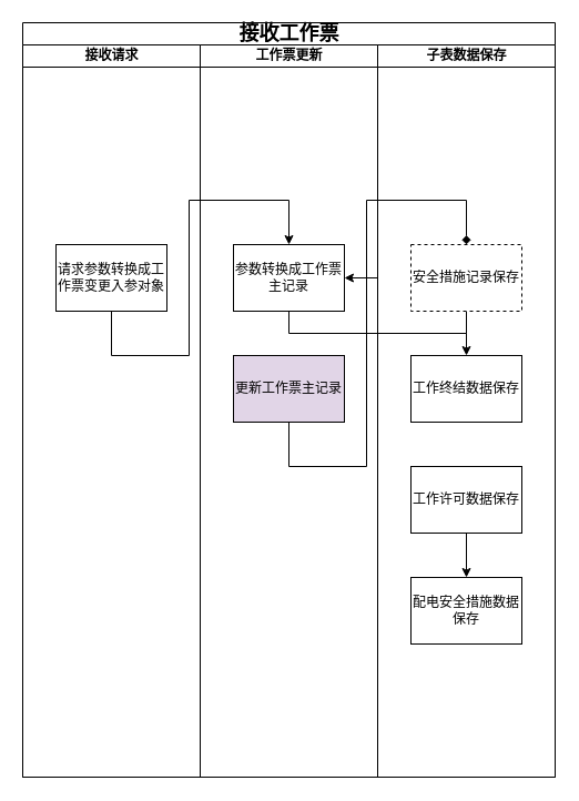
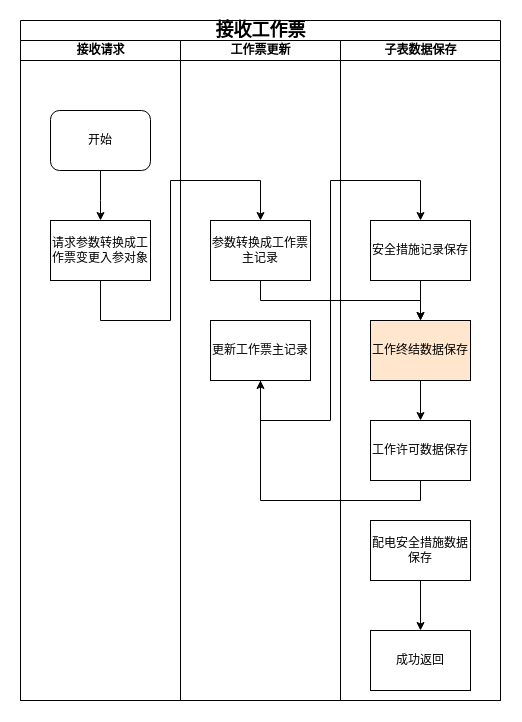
  <mxCell id="0" />
  <mxCell id="1" parent="0" />
  <mxCell id="2" value="&lt;span style=&quot;font-size: 18px;&quot;&gt;接收工作票&lt;/span&gt;" style="swimlane;html=1;childLayout=stackLayout;startSize=20;rounded=0;shadow=0;labelBackgroundColor=none;strokeWidth=1;fontFamily=Verdana;fontSize=8;align=center;" vertex="1" parent="1"><mxGeometry x="20" y="20" width="480" height="680" as="geometry" /></mxCell>
  <mxCell id="3" value="接收请求" style="swimlane;html=1;startSize=20;" vertex="1" parent="2"><mxGeometry y="20" width="160" height="660" as="geometry"><mxRectangle y="20" width="40" height="730" as="alternateBounds" /></mxGeometry></mxCell>
+ <mxCell id="4" value="&lt;font style=&quot;font-size: 12px;&quot;&gt;开始&lt;/font&gt;" style="rounded=1;whiteSpace=wrap;html=1;shadow=0;labelBackgroundColor=none;strokeWidth=1;fontFamily=Verdana;fontSize=8;align=center;" vertex="1" parent="3"><mxGeometry x="30" y="70" width="100" height="60" as="geometry" /></mxCell>
  <mxCell id="5" value="&lt;span style=&quot;font-size: 12px;&quot;&gt;请求参数转换成工作票变更入参对象&lt;/span&gt;" style="whiteSpace=wrap;html=1;fontSize=8;fontFamily=Verdana;rounded=0;shadow=0;labelBackgroundColor=none;strokeWidth=1;" vertex="1" parent="3"><mxGeometry x="30" y="180" width="100" height="60" as="geometry" /></mxCell>
+ <mxCell id="6" style="edgeStyle=orthogonalEdgeStyle;rounded=0;orthogonalLoop=1;jettySize=auto;html=1;exitX=0.5;exitY=1;exitDx=0;exitDy=0;entryX=0.5;entryY=0;entryDx=0;entryDy=0;" edge="1" parent="3" source="4" target="5"><mxGeometry relative="1" as="geometry"><Array as="points"><mxPoint x="80" y="160" /><mxPoint x="80" y="160" /></Array></mxGeometry></mxCell>
  <mxCell id="7" value="工作票更新" style="swimlane;html=1;startSize=20;" vertex="1" parent="2"><mxGeometry x="160" y="20" width="160" height="660" as="geometry" /></mxCell>
  <mxCell id="8" style="edgeStyle=orthogonalEdgeStyle;rounded=0;orthogonalLoop=1;jettySize=auto;html=1;exitX=0.5;exitY=1;exitDx=0;exitDy=0;" edge="1" parent="7" source="9" target="17"><mxGeometry relative="1" as="geometry" /></mxCell>
  <mxCell id="9" value="&lt;span style=&quot;font-size: 12px;&quot;&gt;参数转换成工作票主记录&lt;/span&gt;" style="whiteSpace=wrap;html=1;fontSize=8;fontFamily=Verdana;rounded=0;shadow=0;labelBackgroundColor=none;strokeWidth=1;" vertex="1" parent="7"><mxGeometry x="30" y="180" width="100" height="60" as="geometry" /></mxCell>
- <mxCell id="10" value="&lt;span style=&quot;font-size: 12px;&quot;&gt;更新工作票主记录&lt;/span&gt;" style="whiteSpace=wrap;html=1;fontSize=8;fontFamily=Verdana;rounded=0;shadow=0;labelBackgroundColor=none;strokeWidth=1;fillColor=#e1d5e7;" vertex="1" parent="7"><mxGeometry x="30" y="280" width="100" height="60" as="geometry" /></mxCell>
+ <mxCell id="10" value="&lt;span style=&quot;font-size: 12px;&quot;&gt;更新工作票主记录&lt;/span&gt;" style="whiteSpace=wrap;html=1;fontSize=8;fontFamily=Verdana;rounded=0;shadow=0;labelBackgroundColor=none;strokeWidth=1;" vertex="1" parent="7"><mxGeometry x="30" y="280" width="100" height="60" as="geometry" /></mxCell>
  <mxCell id="11" value="子表数据保存" style="swimlane;html=1;startSize=20;" vertex="1" parent="2"><mxGeometry x="320" y="20" width="160" height="660" as="geometry" /></mxCell>
- <mxCell id="12" style="edgeStyle=orthogonalEdgeStyle;rounded=0;orthogonalLoop=1;jettySize=auto;html=1;exitX=0.5;exitY=1;exitDx=0;exitDy=0;" edge="1" parent="11" source="13" target="9"><mxGeometry relative="1" as="geometry" /></mxCell>
- <mxCell id="13" value="&lt;span style=&quot;font-size: 12px;&quot;&gt;安全措施记录保存&lt;/span&gt;" style="whiteSpace=wrap;html=1;fontSize=8;fontFamily=Verdana;rounded=0;shadow=0;labelBackgroundColor=none;strokeWidth=1;dashed=1;" vertex="1" parent="11"><mxGeometry x="30" y="180" width="100" height="60" as="geometry" /></mxCell>
+ <mxCell id="12" style="edgeStyle=orthogonalEdgeStyle;rounded=0;orthogonalLoop=1;jettySize=auto;html=1;exitX=0.5;exitY=1;exitDx=0;exitDy=0;entryX=0.5;entryY=0;entryDx=0;entryDy=0;" edge="1" parent="11" source="13" target="17"><mxGeometry relative="1" as="geometry" /></mxCell>
+ <mxCell id="13" value="&lt;span style=&quot;font-size: 12px;&quot;&gt;安全措施记录保存&lt;/span&gt;" style="whiteSpace=wrap;html=1;fontSize=8;fontFamily=Verdana;rounded=0;shadow=0;labelBackgroundColor=none;strokeWidth=1;" vertex="1" parent="11"><mxGeometry x="30" y="180" width="100" height="60" as="geometry" /></mxCell>
  <mxCell id="14" style="edgeStyle=orthogonalEdgeStyle;rounded=0;orthogonalLoop=1;jettySize=auto;html=1;exitX=0;exitY=0.5;exitDx=0;exitDy=0;entryX=0.5;entryY=0;entryDx=0;entryDy=0;" edge="1" parent="11"><mxGeometry relative="1" as="geometry"><Array as="points"><mxPoint x="10" y="518" /><mxPoint x="10" y="690" /><mxPoint x="80" y="690" /></Array><mxPoint x="30" y="517.5" as="sourcePoint" /></mxGeometry></mxCell>
  <mxCell id="15" value="&lt;font style=&quot;font-size: 10px;&quot;&gt;否&lt;/font&gt;" style="edgeLabel;html=1;align=center;verticalAlign=middle;resizable=0;points=[];" vertex="1" connectable="0" parent="14"><mxGeometry x="-0.909" y="-2" relative="1" as="geometry"><mxPoint as="offset" /></mxGeometry></mxCell>
- <mxCell id="17" value="&lt;span style=&quot;font-size: 12px;&quot;&gt;工作终结数据保存&lt;/span&gt;" style="whiteSpace=wrap;html=1;fontSize=8;fontFamily=Verdana;rounded=0;shadow=0;labelBackgroundColor=none;strokeWidth=1;" vertex="1" parent="11"><mxGeometry x="30" y="280" width="100" height="60" as="geometry" /></mxCell>
- <mxCell id="18" style="edgeStyle=orthogonalEdgeStyle;rounded=0;orthogonalLoop=1;jettySize=auto;html=1;exitX=0.5;exitY=1;exitDx=0;exitDy=0;entryX=0.5;entryY=0;entryDx=0;entryDy=0;" edge="1" parent="11" source="19" target="21"><mxGeometry relative="1" as="geometry" /></mxCell>
+ <mxCell id="16" style="edgeStyle=orthogonalEdgeStyle;rounded=0;orthogonalLoop=1;jettySize=auto;html=1;exitX=0.5;exitY=1;exitDx=0;exitDy=0;" edge="1" parent="11" source="17" target="19"><mxGeometry relative="1" as="geometry" /></mxCell>
+ <mxCell id="17" value="&lt;span style=&quot;font-size: 12px;&quot;&gt;工作终结数据保存&lt;/span&gt;" style="whiteSpace=wrap;html=1;fontSize=8;fontFamily=Verdana;rounded=0;shadow=0;labelBackgroundColor=none;strokeWidth=1;fillColor=#ffe6cc;" vertex="1" parent="11"><mxGeometry x="30" y="280" width="100" height="60" as="geometry" /></mxCell>
+ <mxCell id="18" style="edgeStyle=orthogonalEdgeStyle;rounded=0;orthogonalLoop=1;jettySize=auto;html=1;exitX=0.5;exitY=1;exitDx=0;exitDy=0;" edge="1" parent="11" source="19" target="10"><mxGeometry relative="1" as="geometry" /></mxCell>
  <mxCell id="19" value="&lt;span style=&quot;font-size: 12px;&quot;&gt;工作许可数据保存&lt;/span&gt;" style="whiteSpace=wrap;html=1;fontSize=8;fontFamily=Verdana;rounded=0;shadow=0;labelBackgroundColor=none;strokeWidth=1;" vertex="1" parent="11"><mxGeometry x="30" y="380" width="100" height="60" as="geometry" /></mxCell>
+ <mxCell id="20" style="edgeStyle=orthogonalEdgeStyle;rounded=0;orthogonalLoop=1;jettySize=auto;html=1;exitX=0.5;exitY=1;exitDx=0;exitDy=0;entryX=0.5;entryY=0;entryDx=0;entryDy=0;" edge="1" parent="11" source="21" target="22"><mxGeometry relative="1" as="geometry" /></mxCell>
  <mxCell id="21" value="&lt;span style=&quot;font-size: 12px;&quot;&gt;配电安全措施数据保存&lt;/span&gt;" style="whiteSpace=wrap;html=1;fontSize=8;fontFamily=Verdana;rounded=0;shadow=0;labelBackgroundColor=none;strokeWidth=1;" vertex="1" parent="11"><mxGeometry x="30" y="480" width="100" height="60" as="geometry" /></mxCell>
- <mxCell id="23" style="edgeStyle=orthogonalEdgeStyle;rounded=0;orthogonalLoop=1;jettySize=auto;html=1;exitX=0.5;exitY=1;exitDx=0;exitDy=0;entryX=0.5;entryY=0;entryDx=0;entryDy=0;endArrow=diamond;" edge="1" parent="2" source="10" target="13"><mxGeometry relative="1" as="geometry"><Array as="points"><mxPoint x="240" y="400" /><mxPoint x="310" y="400" /><mxPoint x="310" y="160" /><mxPoint x="400" y="160" /></Array></mxGeometry></mxCell>
+ <mxCell id="22" value="&lt;span style=&quot;font-size: 12px;&quot;&gt;成功返回&lt;/span&gt;" style="whiteSpace=wrap;html=1;fontSize=8;fontFamily=Verdana;rounded=0;shadow=0;labelBackgroundColor=none;strokeWidth=1;" vertex="1" parent="11"><mxGeometry x="30" y="590" width="100" height="60" as="geometry" /></mxCell>
+ <mxCell id="23" style="edgeStyle=orthogonalEdgeStyle;rounded=0;orthogonalLoop=1;jettySize=auto;html=1;exitX=0.5;exitY=1;exitDx=0;exitDy=0;entryX=0.5;entryY=0;entryDx=0;entryDy=0;" edge="1" parent="2" source="10" target="13"><mxGeometry relative="1" as="geometry"><Array as="points"><mxPoint x="240" y="400" /><mxPoint x="310" y="400" /><mxPoint x="310" y="160" /><mxPoint x="400" y="160" /></Array></mxGeometry></mxCell>
  <mxCell id="24" style="edgeStyle=orthogonalEdgeStyle;rounded=0;orthogonalLoop=1;jettySize=auto;html=1;exitX=0.5;exitY=1;exitDx=0;exitDy=0;entryX=0.5;entryY=0;entryDx=0;entryDy=0;" edge="1" parent="2" source="5" target="9"><mxGeometry relative="1" as="geometry"><Array as="points"><mxPoint x="80" y="300" /><mxPoint x="150" y="300" /><mxPoint x="150" y="160" /><mxPoint x="240" y="160" /></Array></mxGeometry></mxCell>
